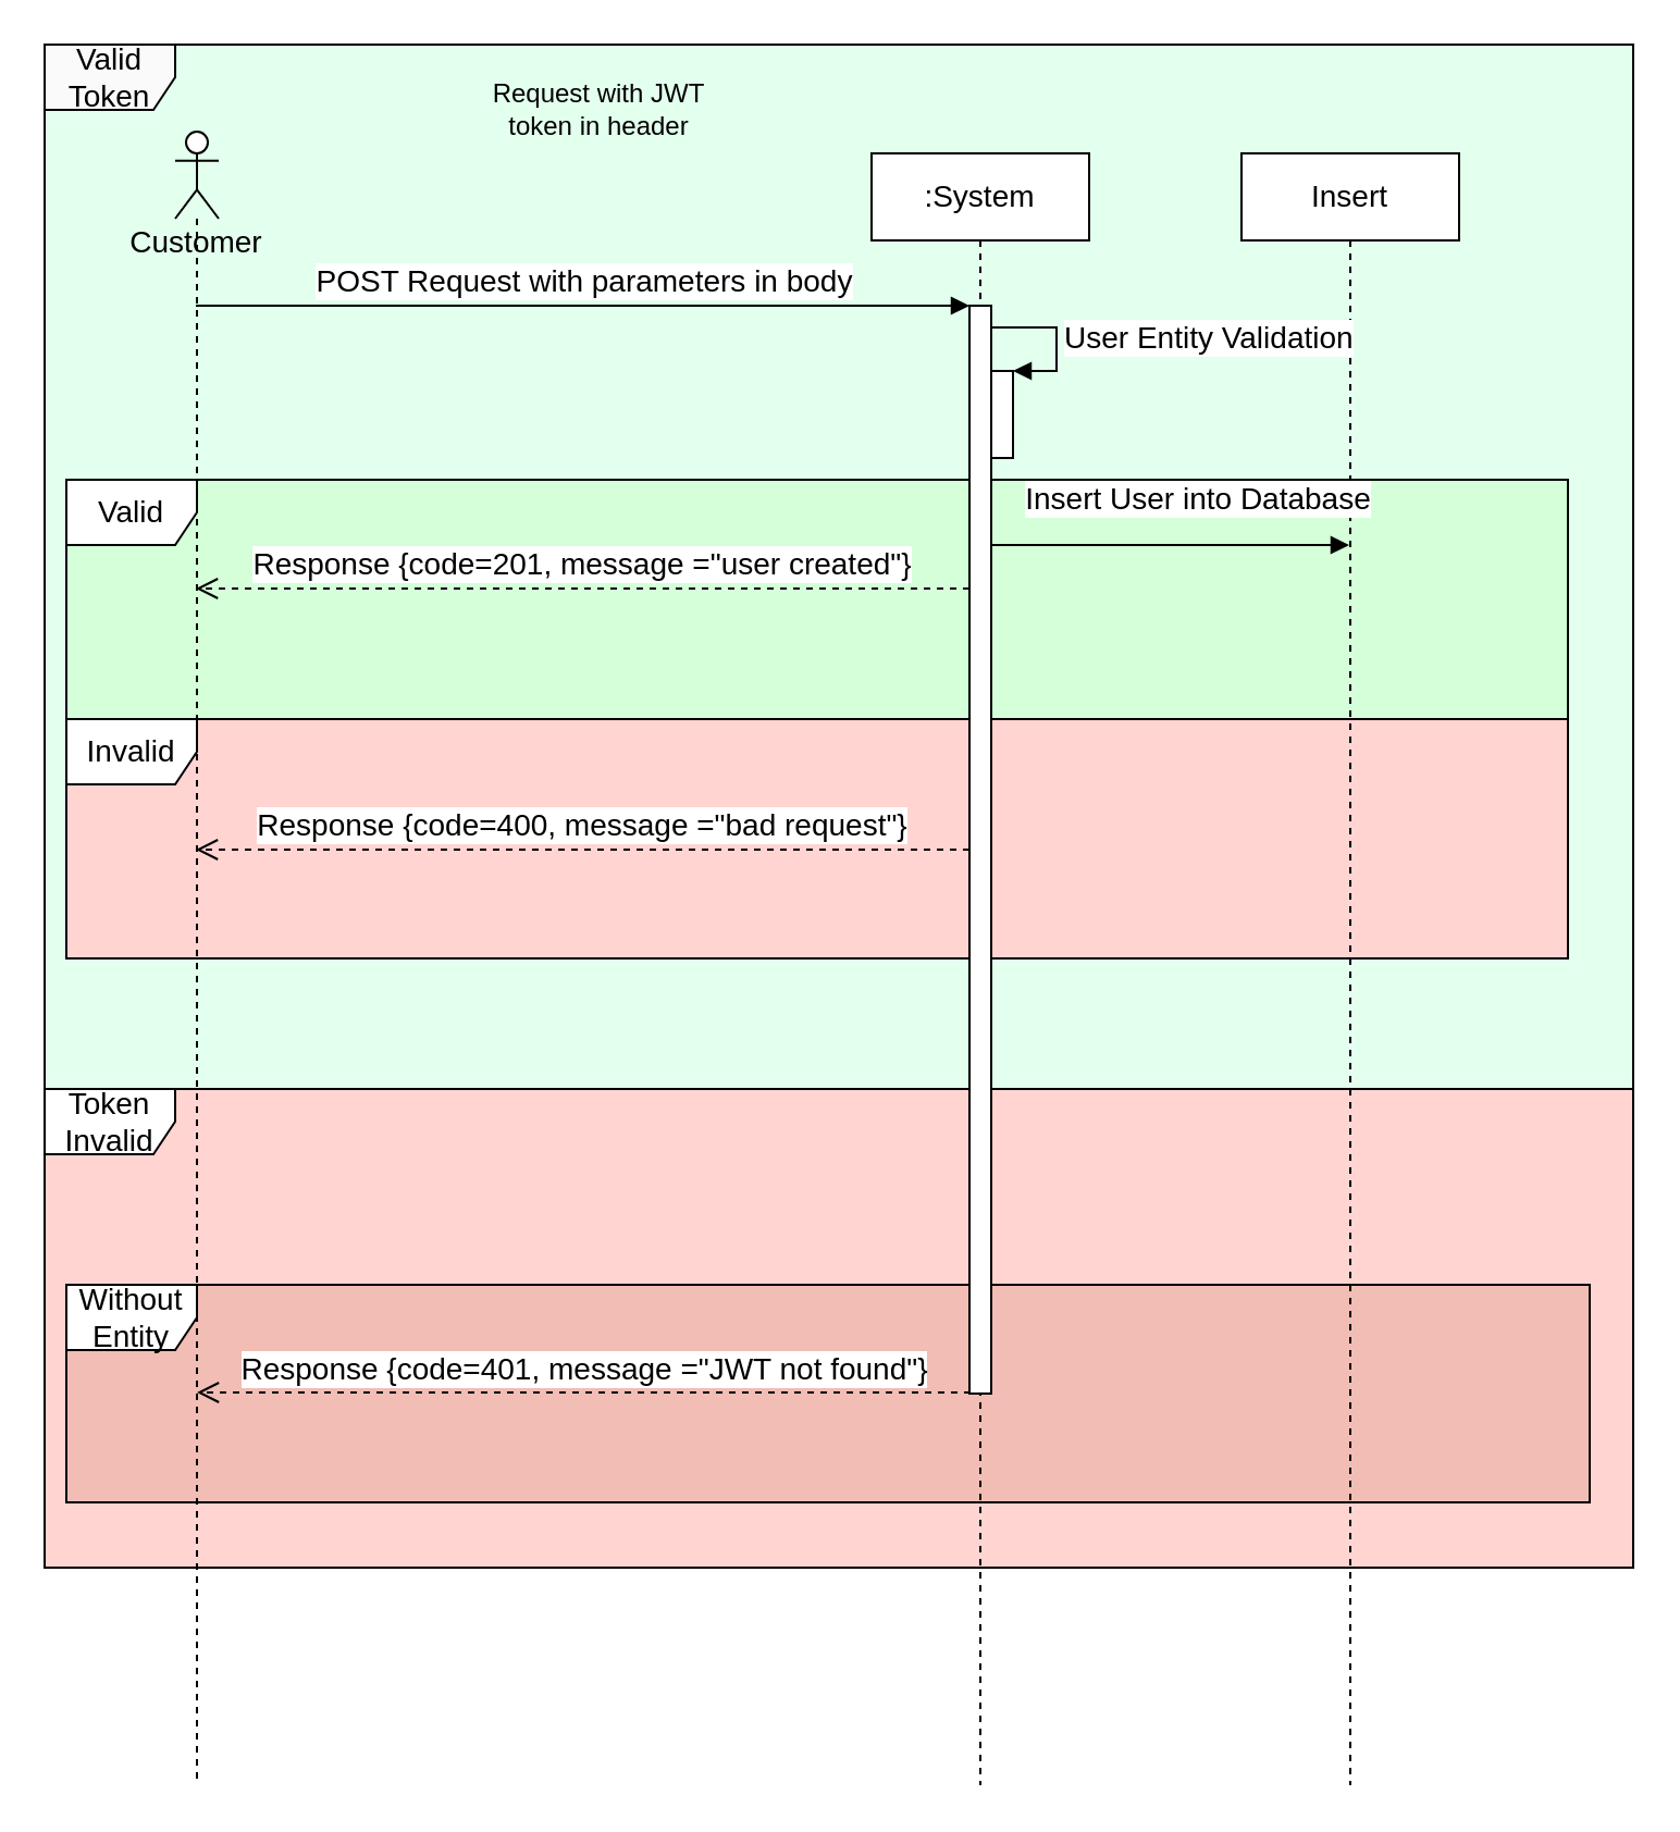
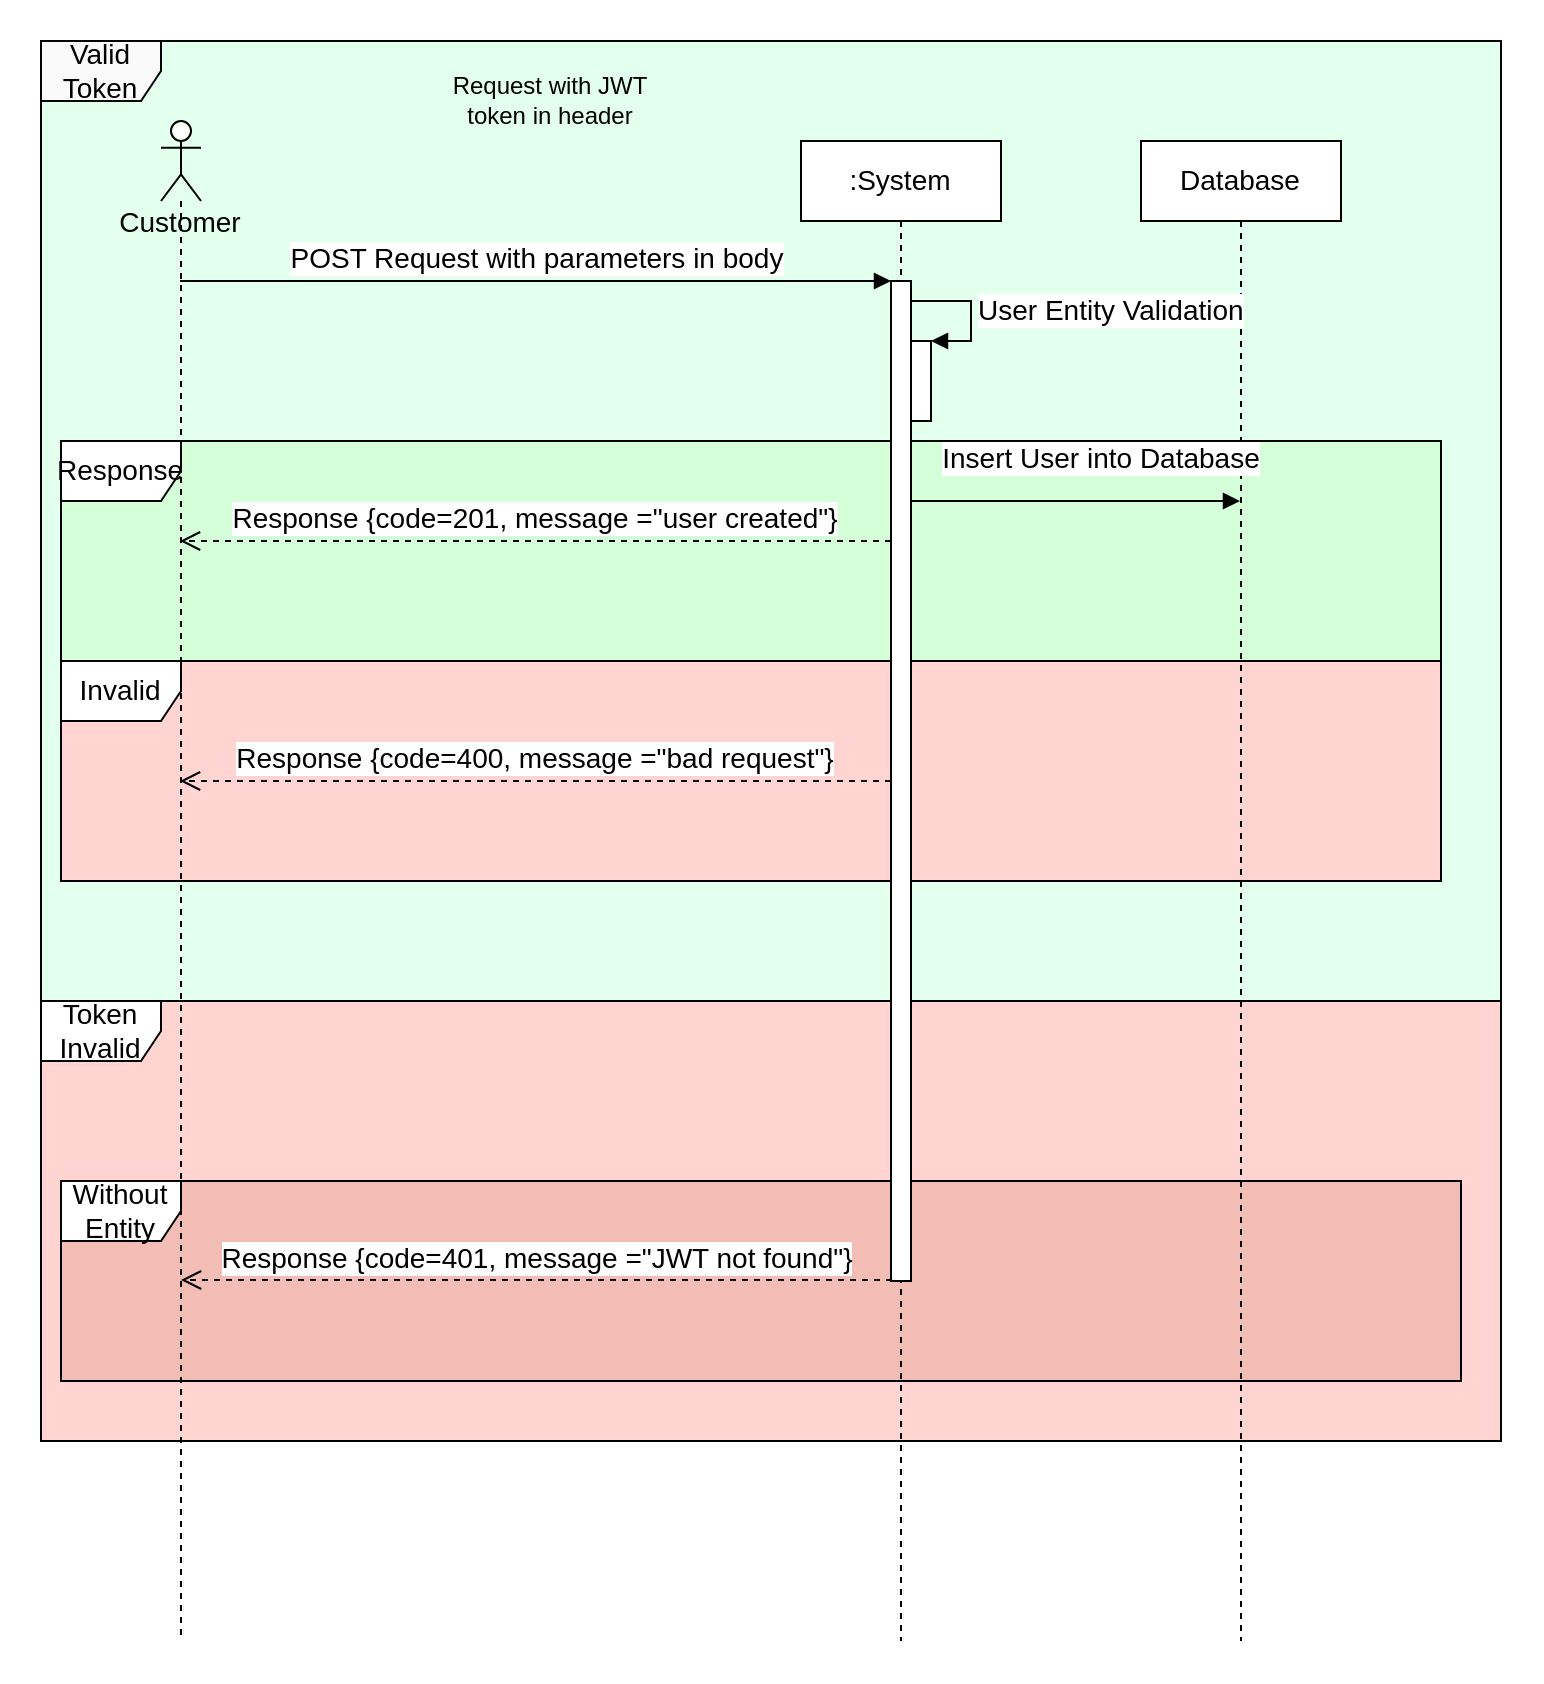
  <mxCell id="0" />
  <mxCell id="1" parent="0" />
  <mxCell id="2" value="Valid Token" style="shape=umlFrame;whiteSpace=wrap;html=1;fontSize=14;swimlaneFillColor=#E3FFEE;fillColor=#FAFAFA;strokeColor=#030303;" parent="1" vertex="1"><mxGeometry x="20" y="20" width="730" height="510" as="geometry" /></mxCell>
  <mxCell id="3" value="Token&lt;br style=&quot;font-size: 14px;&quot;&gt;Invalid" style="shape=umlFrame;whiteSpace=wrap;html=1;fontSize=14;swimlaneFillColor=#FFD4D1;" parent="1" vertex="1"><mxGeometry x="20" y="500" width="730" height="220" as="geometry" /></mxCell>
  <mxCell id="4" value="Without Entity" style="shape=umlFrame;whiteSpace=wrap;html=1;fontSize=14;swimlaneFillColor=#F1BDB5;" parent="1" vertex="1"><mxGeometry x="30" y="590" width="700" height="100" as="geometry" /></mxCell>
- <mxCell id="5" value="Valid" style="shape=umlFrame;whiteSpace=wrap;html=1;fontSize=14;swimlaneFillColor=#D4FFD8;fillColor=#FFFFFF;strokeColor=#030303;" parent="1" vertex="1"><mxGeometry x="30" y="220" width="690" height="110" as="geometry" /></mxCell>
+ <mxCell id="5" value="Response" style="shape=umlFrame;whiteSpace=wrap;html=1;fontSize=14;swimlaneFillColor=#D4FFD8;fillColor=#FFFFFF;strokeColor=#030303;" parent="1" vertex="1"><mxGeometry x="30" y="220" width="690" height="110" as="geometry" /></mxCell>
  <mxCell id="6" value="Invalid" style="shape=umlFrame;whiteSpace=wrap;html=1;fontSize=14;swimlaneFillColor=#FFD4D1;" parent="1" vertex="1"><mxGeometry x="30" y="330" width="690" height="110" as="geometry" /></mxCell>
  <mxCell id="7" value="Customer&lt;br style=&quot;font-size: 14px;&quot;&gt;" style="shape=umlLifeline;participant=umlActor;perimeter=lifelinePerimeter;whiteSpace=wrap;html=1;container=1;collapsible=0;recursiveResize=0;verticalAlign=top;spacingTop=36;outlineConnect=0;fontSize=14;" parent="1" vertex="1"><mxGeometry x="80" y="60" width="20" height="760" as="geometry" /></mxCell>
- <mxCell id="8" value="Insert" style="shape=umlLifeline;perimeter=lifelinePerimeter;whiteSpace=wrap;html=1;container=1;collapsible=0;recursiveResize=0;outlineConnect=0;fontSize=14;" parent="1" vertex="1"><mxGeometry x="570" y="70" width="100" height="750" as="geometry" /></mxCell>
+ <mxCell id="8" value="Database" style="shape=umlLifeline;perimeter=lifelinePerimeter;whiteSpace=wrap;html=1;container=1;collapsible=0;recursiveResize=0;outlineConnect=0;fontSize=14;" parent="1" vertex="1"><mxGeometry x="570" y="70" width="100" height="750" as="geometry" /></mxCell>
  <mxCell id="9" value="POST Request with parameters in body" style="html=1;verticalAlign=bottom;endArrow=block;entryX=0;entryY=0;fontSize=14;" parent="1" source="7" target="14" edge="1"><mxGeometry relative="1" as="geometry"><mxPoint x="100" y="130" as="sourcePoint" /></mxGeometry></mxCell>
  <mxCell id="10" value="Insert User into Database" style="html=1;verticalAlign=bottom;endArrow=block;fontSize=14;" parent="1" source="14" target="8" edge="1"><mxGeometry x="0.155" y="10" relative="1" as="geometry"><mxPoint x="240" y="280" as="sourcePoint" /><mxPoint x="595.5" y="280" as="targetPoint" /><Array as="points"><mxPoint x="520" y="250" /></Array><mxPoint as="offset" /></mxGeometry></mxCell>
  <mxCell id="11" value="Response {code=201, message =&quot;user created&quot;}" style="html=1;verticalAlign=bottom;endArrow=open;dashed=1;endSize=8;fontSize=14;" parent="1" source="14" target="7" edge="1"><mxGeometry relative="1" as="geometry"><mxPoint x="90" y="260" as="targetPoint" /><mxPoint x="445.5" y="260" as="sourcePoint" /><Array as="points"><mxPoint x="240" y="270" /></Array></mxGeometry></mxCell>
  <mxCell id="12" value="Response {code=400, message =&quot;bad request&quot;}" style="html=1;verticalAlign=bottom;endArrow=open;dashed=1;endSize=8;fontSize=14;" parent="1" source="14" target="7" edge="1"><mxGeometry relative="1" as="geometry"><mxPoint x="99.5" y="290" as="targetPoint" /><mxPoint x="455" y="290" as="sourcePoint" /><Array as="points"><mxPoint x="270" y="390" /></Array></mxGeometry></mxCell>
  <mxCell id="13" value=":System" style="shape=umlLifeline;perimeter=lifelinePerimeter;whiteSpace=wrap;html=1;container=1;collapsible=0;recursiveResize=0;outlineConnect=0;fontSize=14;" parent="1" vertex="1"><mxGeometry x="400" y="70" width="100" height="750" as="geometry" /></mxCell>
  <mxCell id="14" value="" style="html=1;points=[];perimeter=orthogonalPerimeter;fontSize=14;" parent="13" vertex="1"><mxGeometry x="45" y="70" width="10" height="500" as="geometry" /></mxCell>
  <mxCell id="15" value="" style="html=1;points=[];perimeter=orthogonalPerimeter;fontSize=14;" parent="13" vertex="1"><mxGeometry x="55" y="100" width="10" height="40" as="geometry" /></mxCell>
  <mxCell id="16" value="User Entity Validation" style="edgeStyle=orthogonalEdgeStyle;html=1;align=left;spacingLeft=2;endArrow=block;rounded=0;entryX=1;entryY=0;fontSize=14;" parent="13" source="14" target="15" edge="1"><mxGeometry relative="1" as="geometry"><mxPoint x="60" y="80" as="sourcePoint" /><Array as="points"><mxPoint x="85" y="80" /><mxPoint x="85" y="100" /></Array></mxGeometry></mxCell>
  <mxCell id="17" value="Response {code=401, message =&quot;JWT not found&quot;}" style="html=1;verticalAlign=bottom;endArrow=open;dashed=1;endSize=8;fontSize=14;" parent="1" edge="1"><mxGeometry relative="1" as="geometry"><mxPoint x="90" y="639.5" as="targetPoint" /><mxPoint x="445.5" y="639.5" as="sourcePoint" /><Array as="points"><mxPoint x="270.5" y="639.5" /></Array></mxGeometry></mxCell>
  <mxCell id="18" value="Request with JWT token in header" style="text;html=1;strokeColor=none;fillColor=none;align=center;verticalAlign=middle;whiteSpace=wrap;rounded=0;" vertex="1" parent="1"><mxGeometry x="215" y="40" width="120" height="20" as="geometry" /></mxCell>
